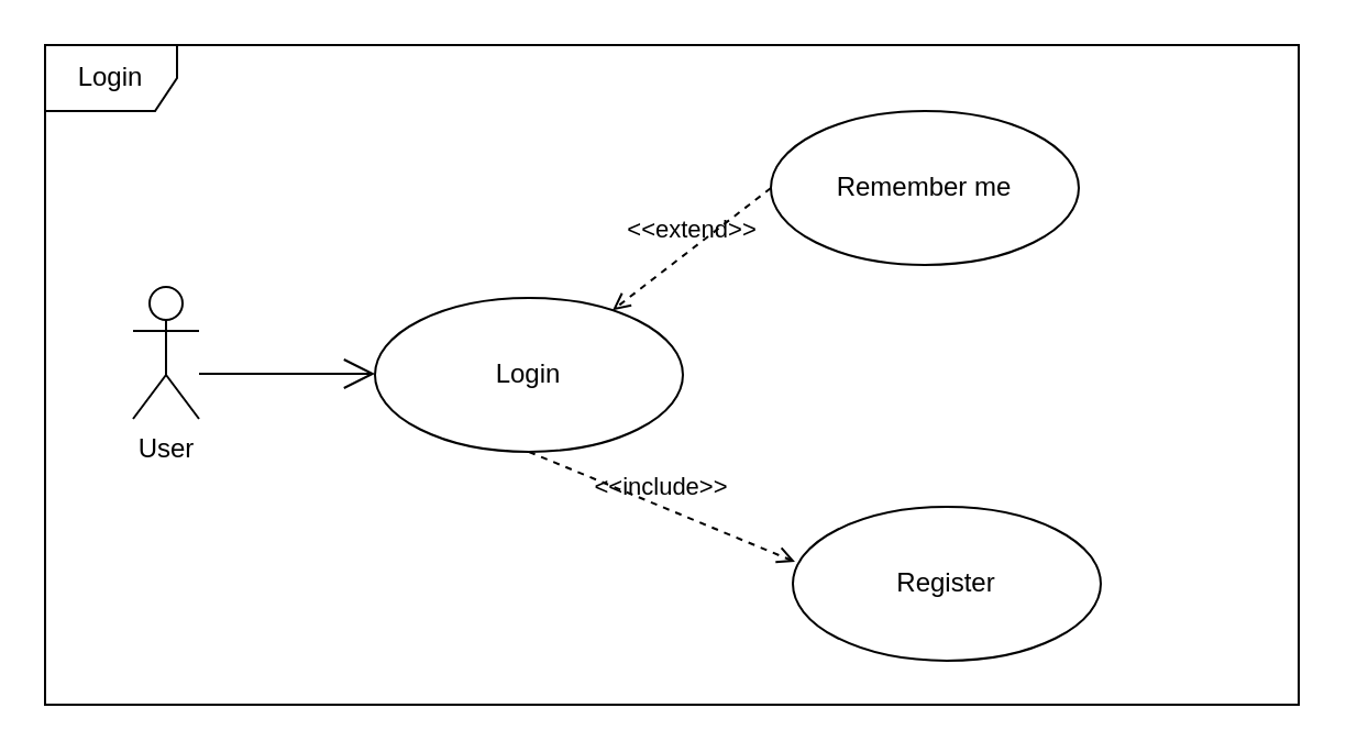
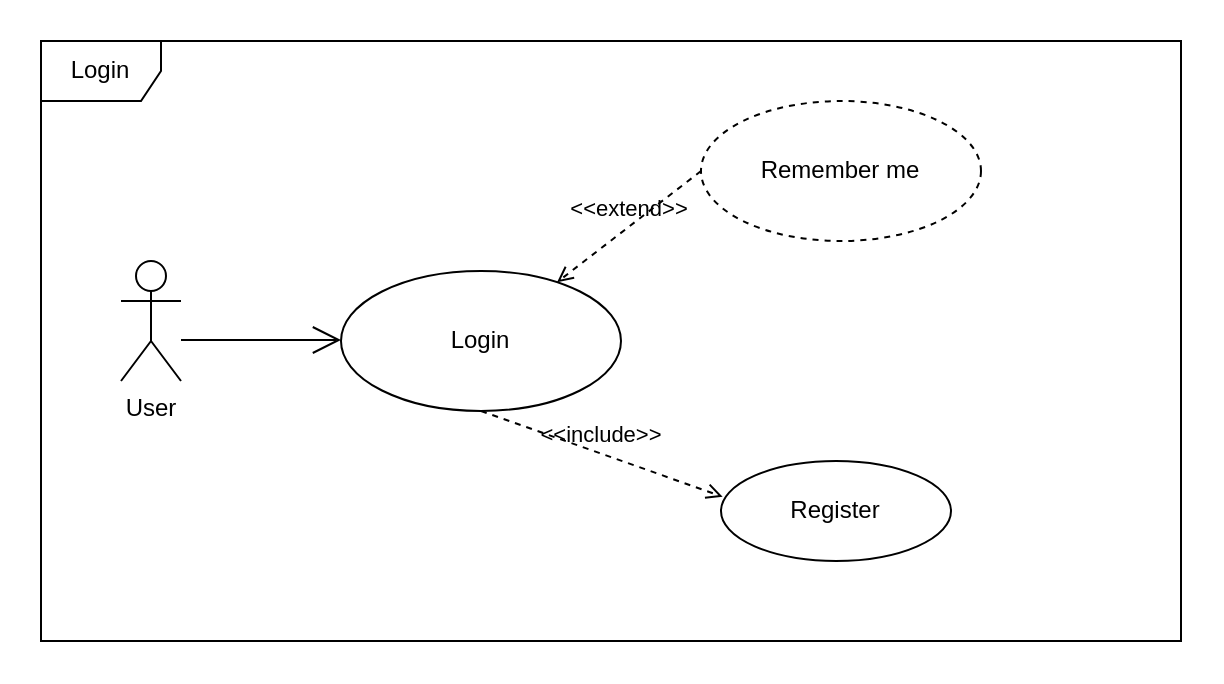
  <mxCell id="0" />
  <mxCell id="1" parent="0" />
  <mxCell id="2" value="Login" style="shape=umlFrame;whiteSpace=wrap;html=1;" vertex="1" parent="1"><mxGeometry x="20" y="20" width="570" height="300" as="geometry" /></mxCell>
  <mxCell id="3" value="User" style="shape=umlActor;verticalLabelPosition=bottom;verticalAlign=top;html=1;" vertex="1" parent="1"><mxGeometry x="60" y="130" width="30" height="60" as="geometry" /></mxCell>
  <mxCell id="4" value="" style="endArrow=open;endFill=1;endSize=12;html=1;rounded=0;" edge="1" parent="1"><mxGeometry width="160" relative="1" as="geometry"><mxPoint x="90" y="169.5" as="sourcePoint" /><mxPoint x="170" y="169.5" as="targetPoint" /></mxGeometry></mxCell>
  <mxCell id="5" value="Login" style="ellipse;whiteSpace=wrap;html=1;" vertex="1" parent="1"><mxGeometry x="170" y="135" width="140" height="70" as="geometry" /></mxCell>
- <mxCell id="6" value="Remember me" style="ellipse;whiteSpace=wrap;html=1;" vertex="1" parent="1"><mxGeometry x="350" y="50" width="140" height="70" as="geometry" /></mxCell>
- <mxCell id="7" value="Register" style="ellipse;whiteSpace=wrap;html=1;" vertex="1" parent="1"><mxGeometry x="360" y="230" width="140" height="70" as="geometry" /></mxCell>
+ <mxCell id="6" value="Remember me" style="ellipse;whiteSpace=wrap;html=1;dashed=1;" vertex="1" parent="1"><mxGeometry x="350" y="50" width="140" height="70" as="geometry" /></mxCell>
+ <mxCell id="7" value="Register" style="ellipse;whiteSpace=wrap;html=1;" vertex="1" parent="1"><mxGeometry x="360" y="230" width="115" height="50" as="geometry" /></mxCell>
  <mxCell id="8" value="&amp;lt;&amp;lt;include&amp;gt;&amp;gt;" style="html=1;verticalAlign=bottom;labelBackgroundColor=none;endArrow=open;endFill=0;dashed=1;rounded=0;entryX=0.007;entryY=0.357;entryDx=0;entryDy=0;entryPerimeter=0;exitX=0.5;exitY=1;exitDx=0;exitDy=0;" edge="1" parent="1" source="5" target="7"><mxGeometry width="160" relative="1" as="geometry"><mxPoint x="50" y="250" as="sourcePoint" /><mxPoint x="210" y="250" as="targetPoint" /></mxGeometry></mxCell>
  <mxCell id="9" value="&amp;lt;&amp;lt;extend&amp;gt;&amp;gt;" style="html=1;verticalAlign=bottom;labelBackgroundColor=none;endArrow=open;endFill=0;dashed=1;rounded=0;exitX=0;exitY=0.5;exitDx=0;exitDy=0;" edge="1" parent="1" source="6" target="5"><mxGeometry width="160" relative="1" as="geometry"><mxPoint x="250" y="80" as="sourcePoint" /><mxPoint x="410" y="80" as="targetPoint" /></mxGeometry></mxCell>
